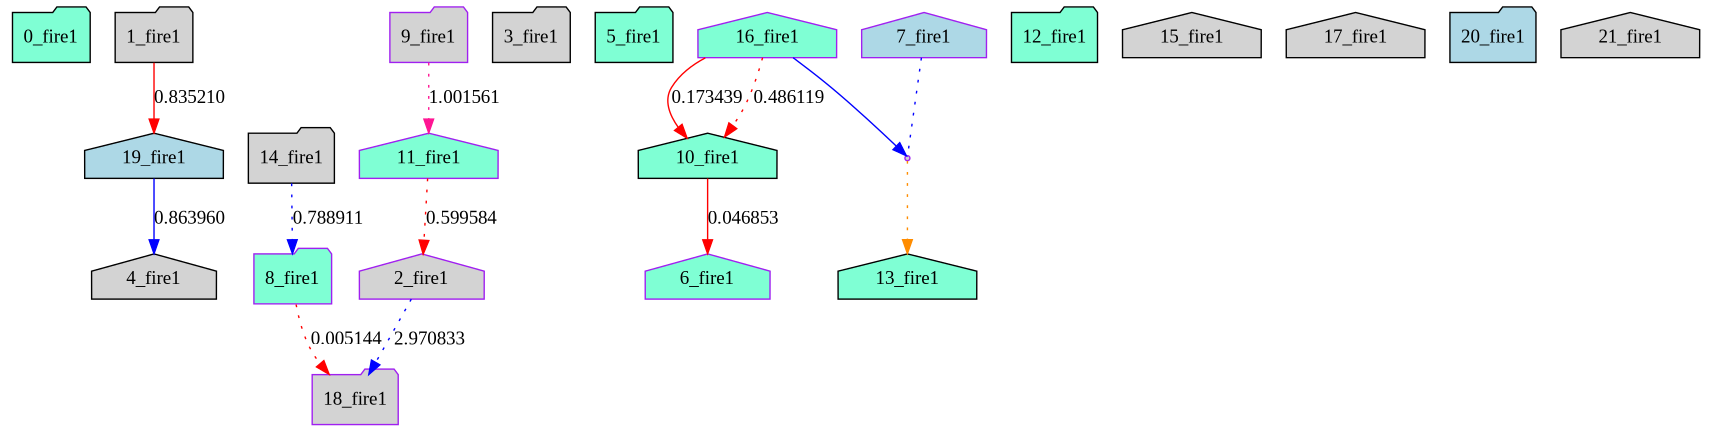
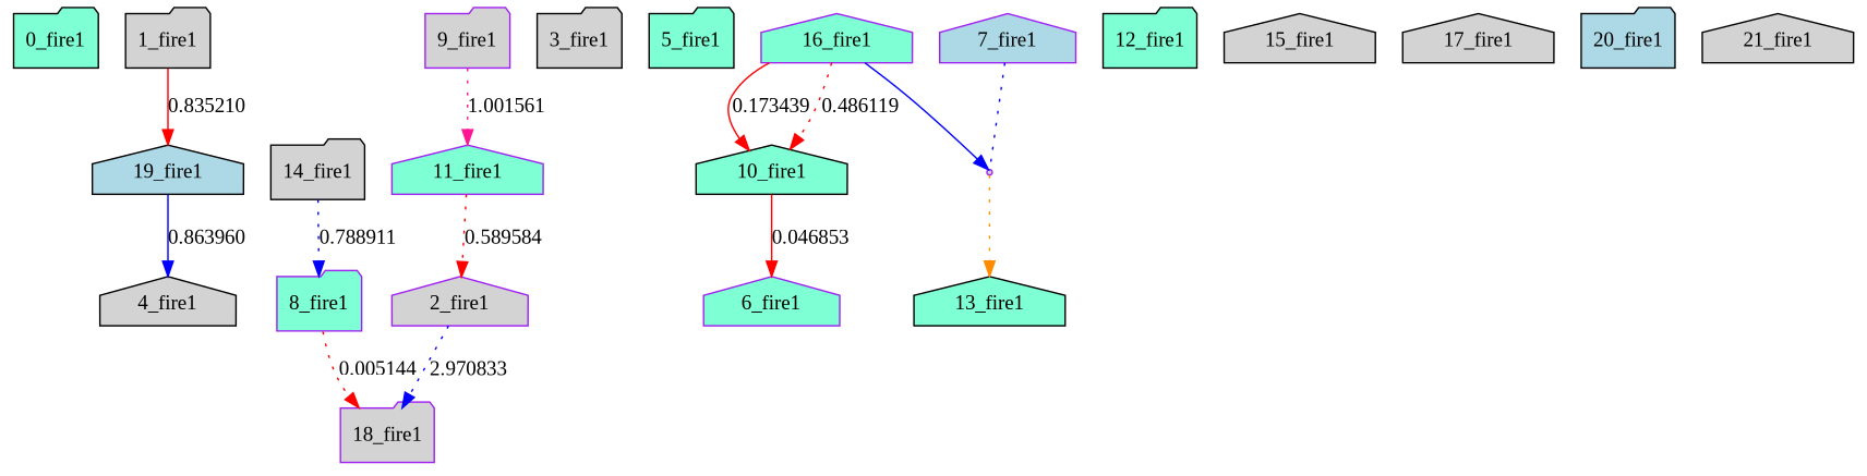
  digraph {
    fontname="Liberation Serif"
    node [color=black fillcolor=lightgrey fontname="Liberation Serif" shape=house style=filled]
    edge [color=red fontname="Liberation Serif" style=dotted]
    n1 [fillcolor=aquamarine label="0_fire1" shape=folder]
    n2 [label="1_fire1" shape=folder]
    n3 [fillcolor=lightblue label="19_fire1"]
    n4 [label="4_fire1"]
    n5 [color=purple label="2_fire1"]
    n6 [color=purple label="18_fire1" shape=folder]
    n7 [color=purple fillcolor=aquamarine label="8_fire1" shape=folder]
    n8 [label="3_fire1" shape=folder]
    n9 [fillcolor=aquamarine label="5_fire1" shape=folder]
    n10 [color=purple fillcolor=aquamarine label="6_fire1"]
    n11 [color=purple fillcolor=lightblue label="7_fire1"]
    22 [color=purple shape=point]
    n13 [fillcolor=aquamarine label="13_fire1"]
    n14 [color=purple label="9_fire1" shape=folder]
    n15 [color=purple fillcolor=aquamarine label="11_fire1"]
    n16 [fillcolor=aquamarine label="10_fire1"]
    n17 [fillcolor=aquamarine label="12_fire1" shape=folder]
    n18 [label="14_fire1" shape=folder]
    n19 [label="15_fire1"]
    n20 [color=purple fillcolor=aquamarine label="16_fire1"]
    n21 [label="17_fire1"]
    n22 [fillcolor=lightblue label="20_fire1" shape=folder]
    n23 [label="21_fire1"]
    n2 -> n3 [label=0.835210 style=solid]
    n3 -> n4 [color=blue label=0.863960 style=solid]
    n5 -> n6 [color=blue label=2.970833]
    n7 -> n6 [label=0.005144]
    n11 -> 22 [color=blue dir=none]
    22 -> n13 [color=darkorange]
    n14 -> n15 [color=deeppink label=1.001561]
-   n15 -> n5 [label=0.599584]
+   n15 -> n5 [label=0.589584]
    n16 -> n10 [label=0.046853 style=solid]
    n18 -> n7 [color=blue label=0.788911]
    n20 -> 22 [color=blue style=solid]
    n20 -> n16 [label=0.173439 style=solid]
    n20 -> n16 [label=0.486119]
  }
